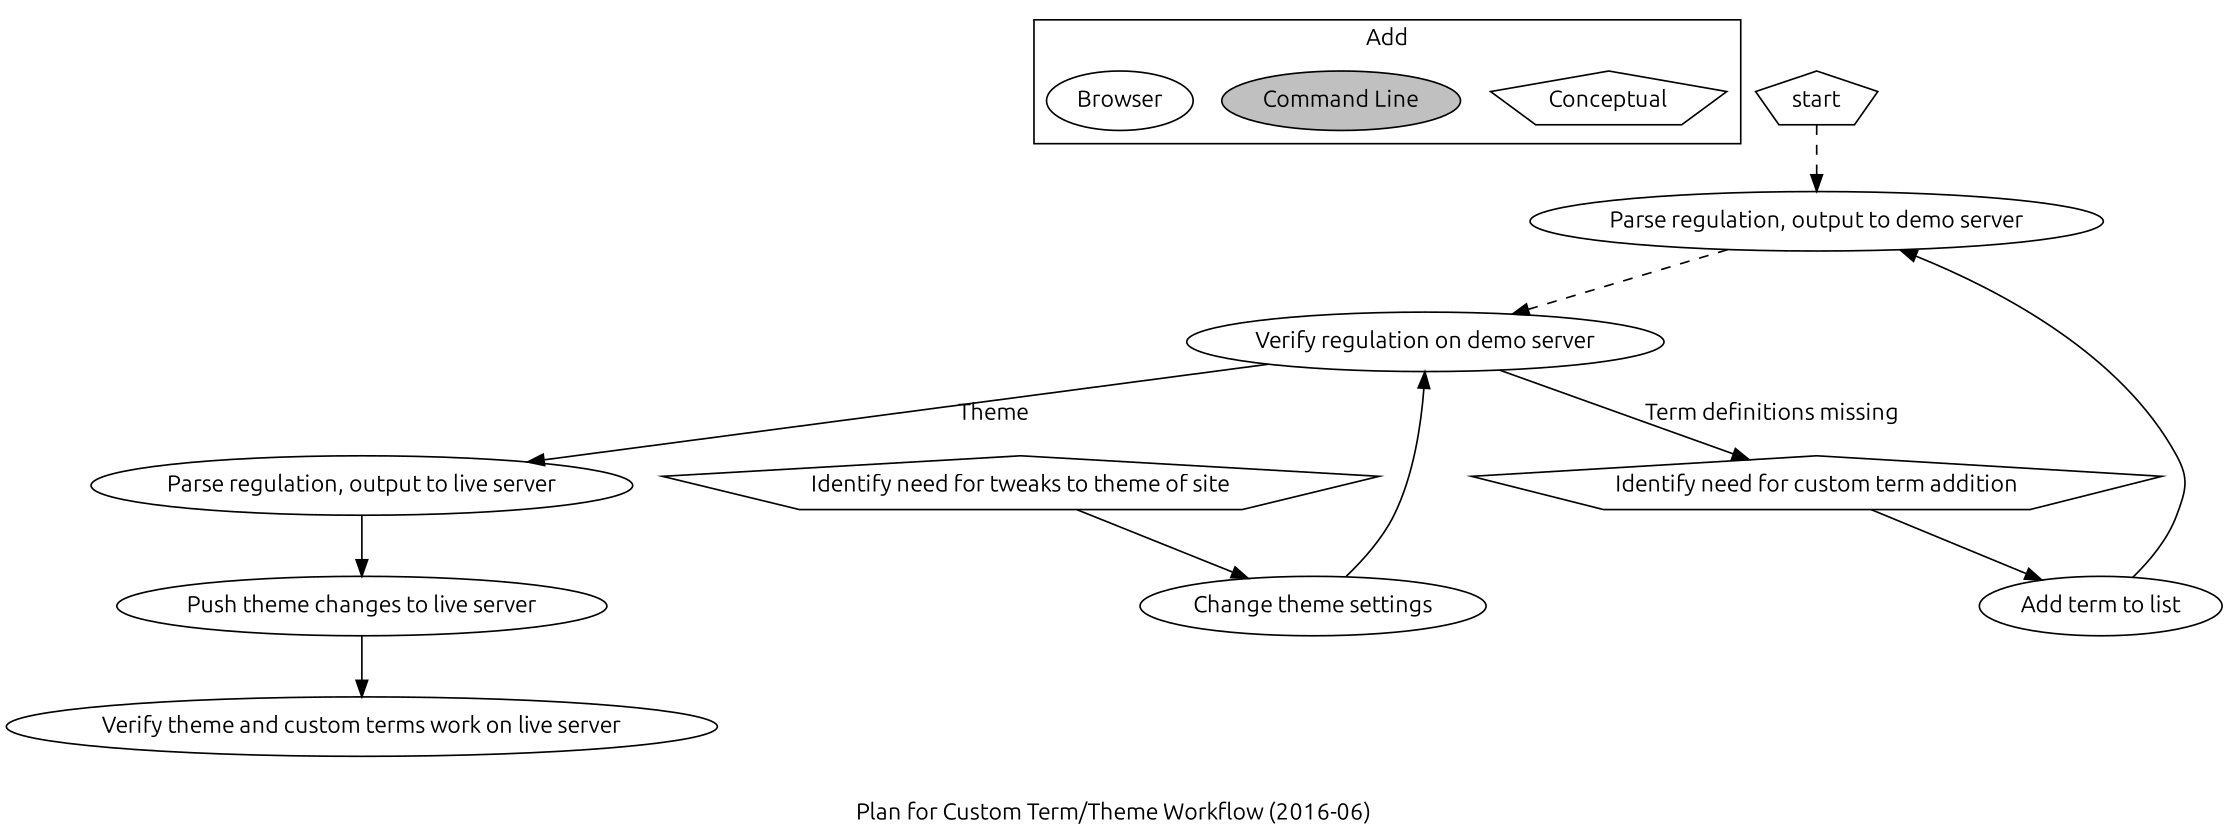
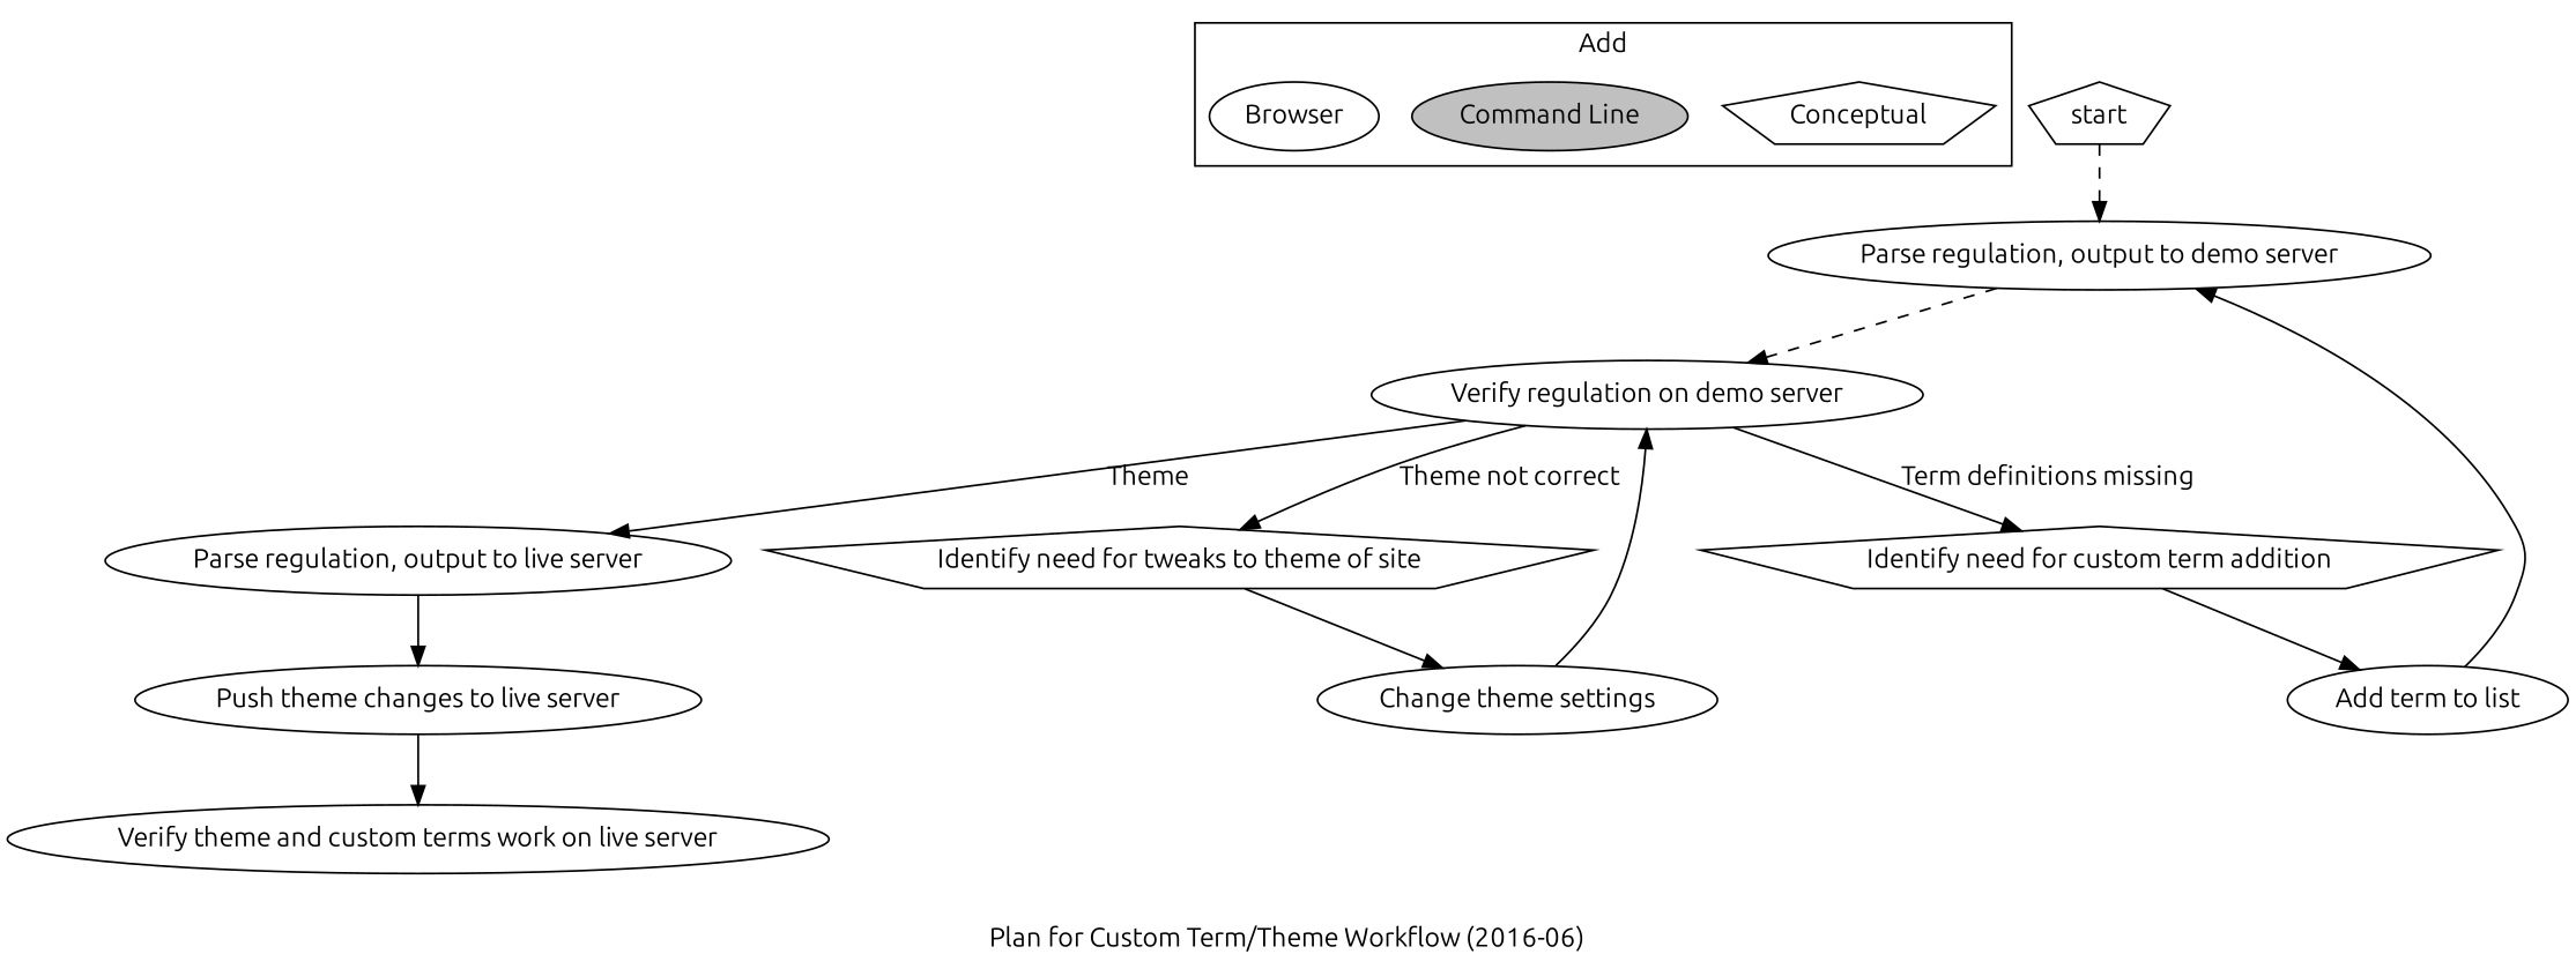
  digraph {
    fontname=Ubuntu
    label="Plan for Custom Term/Theme Workflow (2016-06)"
    node [fontname=Ubuntu]
    edge [fontname=Ubuntu style=solid]
    Conceptual [color=black fillcolor=white shape=pentagon style=filled]
    "Command Line" [color=black fillcolor=grey style=filled]
    Browser [color=black fillcolor=white style=filled]
    start [shape=pentagon]
    n5 [label="Parse regulation, output to demo server"]
    n6 [label="Verify regulation on demo server"]
    n7 [label="Identify need for custom term addition" shape=pentagon]
    n8 [label="Parse regulation, output to live server"]
    n9 [label="Identify need for tweaks to theme of site" shape=pentagon]
    n10 [label="Add term to list"]
    n11 [label="Push theme changes to live server"]
    n12 [label="Change theme settings"]
    n13 [label="Verify theme and custom terms work on live server"]
    subgraph cluster_1 {
      label=Add
      Conceptual
      "Command Line"
      Browser
    }
    start -> n5 [style=dashed]
    n5 -> n6 [style=dashed]
    n6 -> n7 [label="Term definitions missing"]
    n6 -> n8 [label=Theme]
+   n6 -> n9 [label="Theme not correct"]
    n7 -> n10
    n8 -> n11
    n9 -> n12
    n10 -> n5
    n11 -> n13
    n12 -> n6
  }
